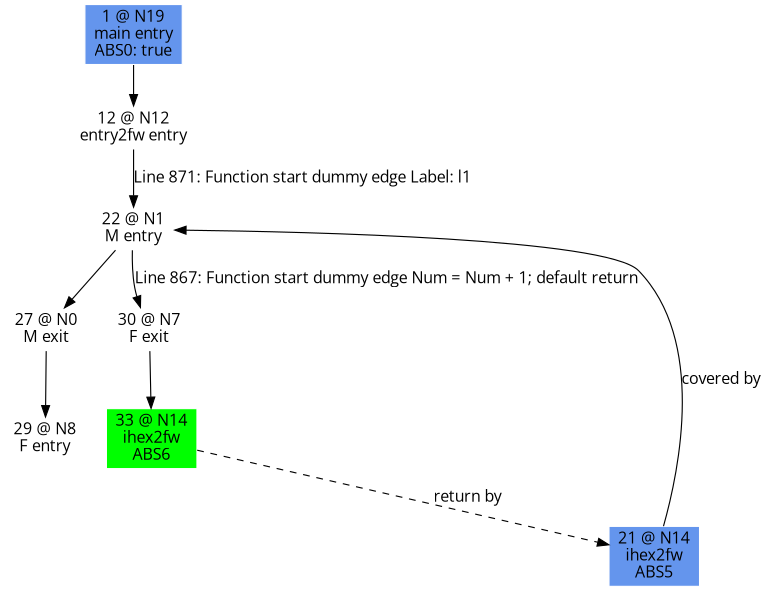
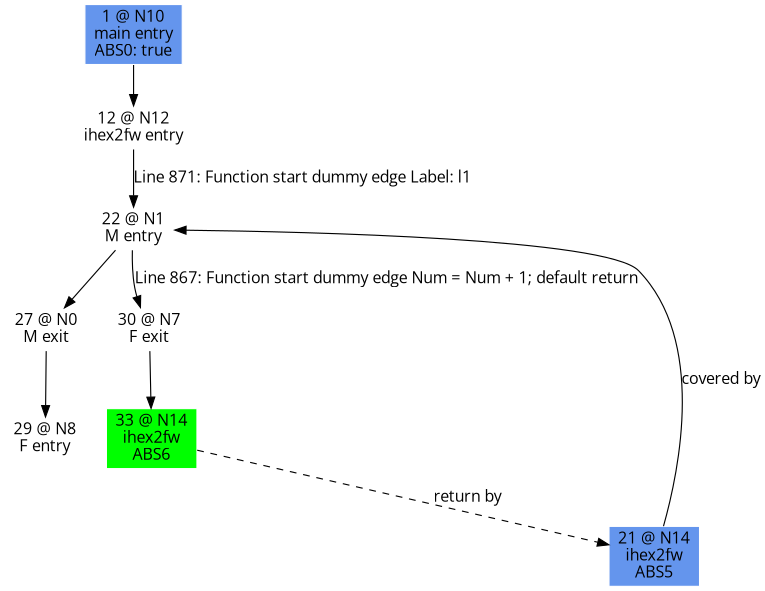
  digraph {
    fontname="Open Sans"
    node [color=white fontname="Open Sans" shape=box style=filled]
    edge [fontname="Open Sans"]
-   n1 [fillcolor=cornflowerblue label="1 @ N19\nmain entry\nABS0: true"]
-   n2 [label="12 @ N12\nentry2fw entry"]
+   n1 [fillcolor=cornflowerblue label="1 @ N10\nmain entry\nABS0: true"]
+   n2 [label="12 @ N12\nihex2fw entry"]
    n3 [label="22 @ N1\nM entry"]
    n4 [fillcolor=cornflowerblue label="21 @ N14\nihex2fw\nABS5"]
    n5 [label="27 @ N0\nM exit"]
    n6 [label="30 @ N7\nF exit"]
    n7 [label="29 @ N8\nF entry"]
    n8 [fillcolor=green label="33 @ N14\nihex2fw\nABS6"]
    n1 -> n2
    n2 -> n3 [label="Line 871: Function start dummy edge Label: l1"]
    n3 -> n5
    n3 -> n6 [label="Line 867: Function start dummy edge Num = Num + 1; default return"]
    n4 -> n3 [label="covered by"]
    n5 -> n7
    n6 -> n8
    n8 -> n4 [label="return by" style=dashed weight=0]
  }
